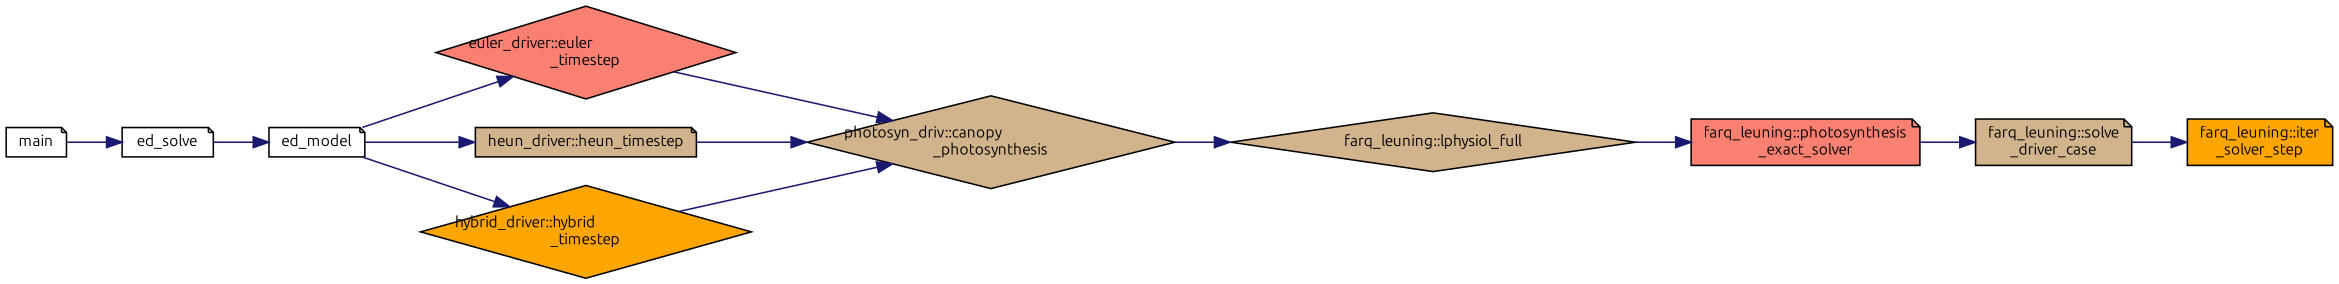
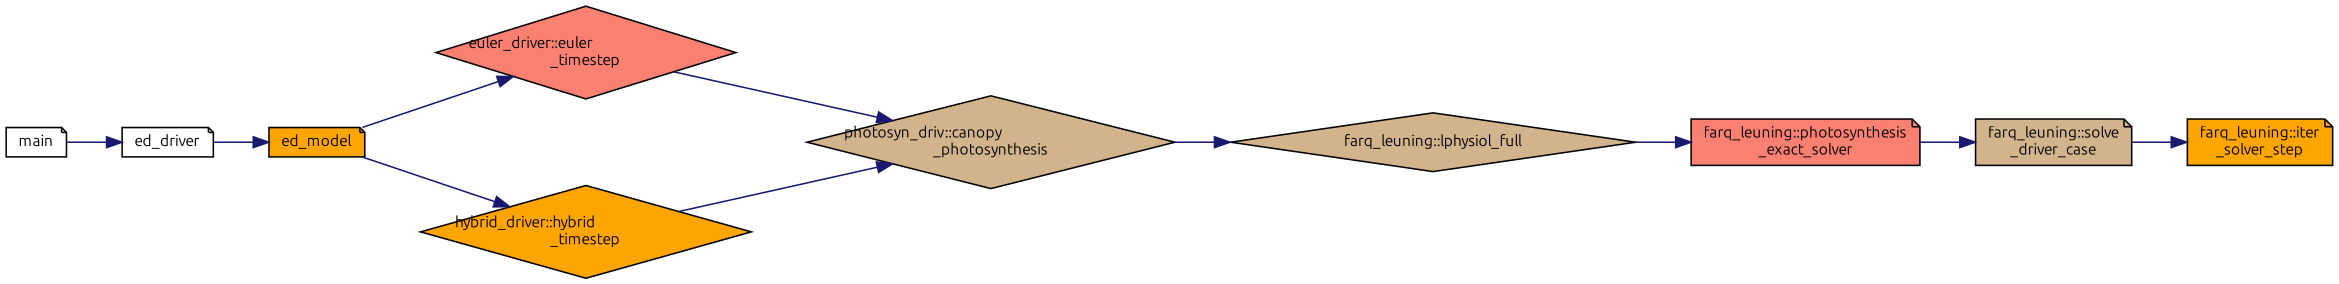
  digraph {
    fontname=Ubuntu
    rankdir=RL
    node [color=black fillcolor=tan fontname=Ubuntu fontsize=10 shape=note style=filled]
    edge [color=midnightblue dir=back fontname=Ubuntu fontsize=10 labelfontname=Helvetica labelfontsize=10 style=solid]
    n1 [fillcolor=orange fontcolor=black height=0.2 label="farq_leuning::iter\l_solver_step" width=0.4]
    n2 [height=0.2 label="farq_leuning::solve\l_driver_case" width=0.4]
    n3 [fillcolor=salmon height=0.2 label="farq_leuning::photosynthesis\l_exact_solver" width=0.4]
    n4 [height=0.2 label="farq_leuning::lphysiol_full" shape=diamond width=0.4]
    n5 [height=0.2 label="photosyn_driv::canopy\l_photosynthesis" shape=diamond width=0.4]
    n6 [fillcolor=salmon height=0.2 label="euler_driver::euler\l_timestep" shape=diamond width=0.4]
-   n7 [height=0.2 label="heun_driver::heun_timestep" width=0.4]
    n8 [fillcolor=orange height=0.2 label="hybrid_driver::hybrid\l_timestep" shape=diamond width=0.4]
-   n9 [fillcolor=white height=0.2 label=ed_model width=0.4]
-   n10 [fillcolor=white height=0.2 label=ed_solve width=0.4]
+   n9 [fillcolor=orange height=0.2 label=ed_model width=0.4]
+   n10 [fillcolor=white height=0.2 label=ed_driver width=0.4]
    n11 [fillcolor=white height=0.2 label=main width=0.4]
    n1 -> n2
    n2 -> n3
    n3 -> n4
    n4 -> n5
    n5 -> n6
-   n5 -> n7
    n5 -> n8
    n6 -> n9
-   n7 -> n9
    n8 -> n9
    n9 -> n10
    n10 -> n11
  }
